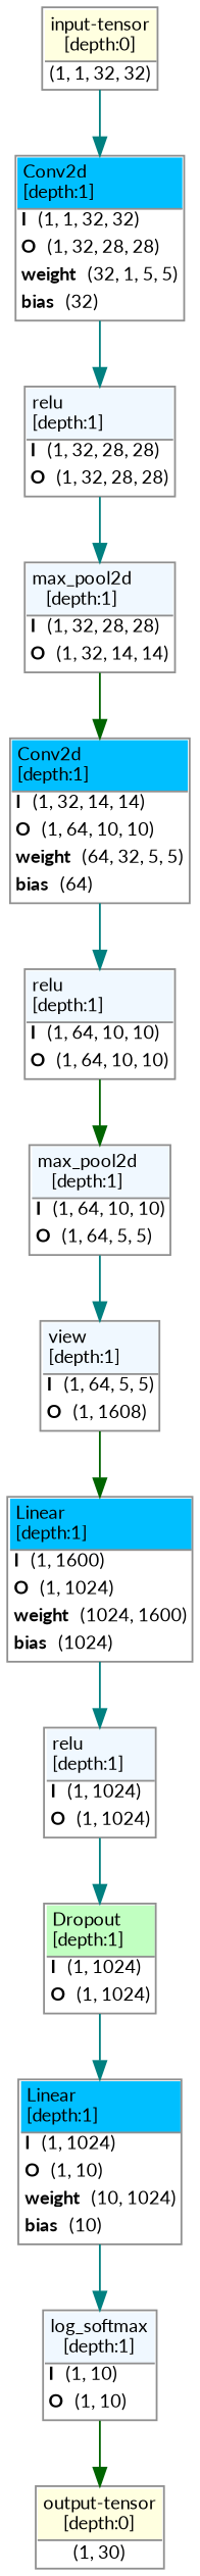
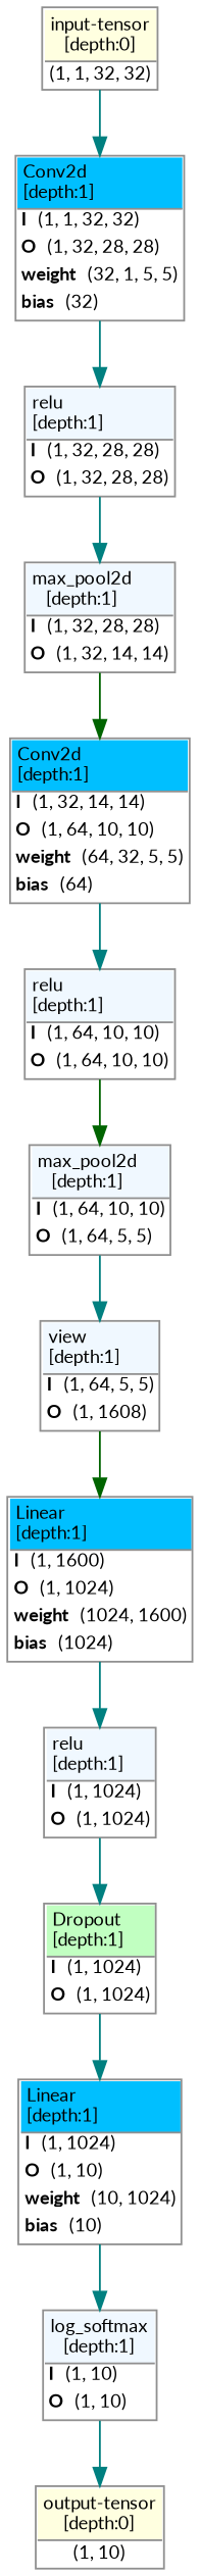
  strict digraph {
    fontname=Lato
    ordering=in
    rankdir=TB
    node [align=left color="#909090" fillcolor="#ffffff90" fontname=Lato fontsize=10 margin=0 ranksep=0.1 shape=plaintext style=filled]
    edge [color=teal fontname=Lato fontsize=10]
    n1 [height=0.2 label=<                     <TABLE BORDER="1" CELLBORDER="0"                     CELLSPACING="0" CELLPADDING="2">                         <TR>                             <TD BGCOLOR="lightyellow" ALIGN="LEFT"                             BORDER="1" SIDES="B"                             >input-tensor<BR ALIGN="LEFT"/>[depth:0]</TD>                         </TR>                         <TR>                             <TD>(1, 1, 32, 32)</TD>                         </TR>                                              </TABLE>>]
    n2 [height=0.2 label=<                     <TABLE BORDER="1" CELLBORDER="0"                     CELLSPACING="0" CELLPADDING="2">                         <TR>                             <TD BGCOLOR="deepskyblue1" ALIGN="LEFT"                             BORDER="1" SIDES="B"                             >Conv2d<BR ALIGN="LEFT"/>[depth:1]</TD>                         </TR>                         <TR>                             <TD ALIGN="LEFT"><B>I</B> (1, 1, 32, 32)</TD>                         </TR>                         <TR>                             <TD ALIGN="LEFT"><B>O</B> (1, 32, 28, 28)</TD>                         </TR>                                         <TR>                     <TD ALIGN="LEFT"><B>weight</B> (32, 1, 5, 5)</TD>                 </TR>                 <TR>                     <TD ALIGN="LEFT"><B>bias</B> (32)</TD>                 </TR>                     </TABLE>>]
    n3 [height=0.2 label=<                     <TABLE BORDER="1" CELLBORDER="0"                     CELLSPACING="0" CELLPADDING="2">                         <TR>                             <TD BGCOLOR="aliceblue" ALIGN="LEFT"                             BORDER="1" SIDES="B"                             >relu<BR ALIGN="LEFT"/>[depth:1]</TD>                         </TR>                         <TR>                             <TD ALIGN="LEFT"><B>I</B> (1, 32, 28, 28)</TD>                         </TR>                         <TR>                             <TD ALIGN="LEFT"><B>O</B> (1, 32, 28, 28)</TD>                         </TR>                                              </TABLE>>]
    n4 [height=0.2 label=<                     <TABLE BORDER="1" CELLBORDER="0"                     CELLSPACING="0" CELLPADDING="2">                         <TR>                             <TD BGCOLOR="aliceblue" ALIGN="LEFT"                             BORDER="1" SIDES="B"                             >max_pool2d<BR ALIGN="LEFT"/>[depth:1]</TD>                         </TR>                         <TR>                             <TD ALIGN="LEFT"><B>I</B> (1, 32, 28, 28)</TD>                         </TR>                         <TR>                             <TD ALIGN="LEFT"><B>O</B> (1, 32, 14, 14)</TD>                         </TR>                                              </TABLE>>]
    n5 [height=0.2 label=<                     <TABLE BORDER="1" CELLBORDER="0"                     CELLSPACING="0" CELLPADDING="2">                         <TR>                             <TD BGCOLOR="deepskyblue1" ALIGN="LEFT"                             BORDER="1" SIDES="B"                             >Conv2d<BR ALIGN="LEFT"/>[depth:1]</TD>                         </TR>                         <TR>                             <TD ALIGN="LEFT"><B>I</B> (1, 32, 14, 14)</TD>                         </TR>                         <TR>                             <TD ALIGN="LEFT"><B>O</B> (1, 64, 10, 10)</TD>                         </TR>                                         <TR>                     <TD ALIGN="LEFT"><B>weight</B> (64, 32, 5, 5)</TD>                 </TR>                 <TR>                     <TD ALIGN="LEFT"><B>bias</B> (64)</TD>                 </TR>                     </TABLE>>]
    n6 [height=0.2 label=<                     <TABLE BORDER="1" CELLBORDER="0"                     CELLSPACING="0" CELLPADDING="2">                         <TR>                             <TD BGCOLOR="aliceblue" ALIGN="LEFT"                             BORDER="1" SIDES="B"                             >relu<BR ALIGN="LEFT"/>[depth:1]</TD>                         </TR>                         <TR>                             <TD ALIGN="LEFT"><B>I</B> (1, 64, 10, 10)</TD>                         </TR>                         <TR>                             <TD ALIGN="LEFT"><B>O</B> (1, 64, 10, 10)</TD>                         </TR>                                              </TABLE>>]
    n7 [height=0.2 label=<                     <TABLE BORDER="1" CELLBORDER="0"                     CELLSPACING="0" CELLPADDING="2">                         <TR>                             <TD BGCOLOR="aliceblue" ALIGN="LEFT"                             BORDER="1" SIDES="B"                             >max_pool2d<BR ALIGN="LEFT"/>[depth:1]</TD>                         </TR>                         <TR>                             <TD ALIGN="LEFT"><B>I</B> (1, 64, 10, 10)</TD>                         </TR>                         <TR>                             <TD ALIGN="LEFT"><B>O</B> (1, 64, 5, 5)</TD>                         </TR>                                              </TABLE>>]
    n8 [height=0.2 label=<                     <TABLE BORDER="1" CELLBORDER="0"                     CELLSPACING="0" CELLPADDING="2">                         <TR>                             <TD BGCOLOR="aliceblue" ALIGN="LEFT"                             BORDER="1" SIDES="B"                             >view<BR ALIGN="LEFT"/>[depth:1]</TD>                         </TR>                         <TR>                             <TD ALIGN="LEFT"><B>I</B> (1, 64, 5, 5)</TD>                         </TR>                         <TR>                             <TD ALIGN="LEFT"><B>O</B> (1, 1608)</TD>                         </TR>                                              </TABLE>>]
    n9 [height=0.2 label=<                     <TABLE BORDER="1" CELLBORDER="0"                     CELLSPACING="0" CELLPADDING="2">                         <TR>                             <TD BGCOLOR="deepskyblue1" ALIGN="LEFT"                             BORDER="1" SIDES="B"                             >Linear<BR ALIGN="LEFT"/>[depth:1]</TD>                         </TR>                         <TR>                             <TD ALIGN="LEFT"><B>I</B> (1, 1600)</TD>                         </TR>                         <TR>                             <TD ALIGN="LEFT"><B>O</B> (1, 1024)</TD>                         </TR>                                         <TR>                     <TD ALIGN="LEFT"><B>weight</B> (1024, 1600)</TD>                 </TR>                 <TR>                     <TD ALIGN="LEFT"><B>bias</B> (1024)</TD>                 </TR>                     </TABLE>>]
    n10 [height=0.2 label=<                     <TABLE BORDER="1" CELLBORDER="0"                     CELLSPACING="0" CELLPADDING="2">                         <TR>                             <TD BGCOLOR="aliceblue" ALIGN="LEFT"                             BORDER="1" SIDES="B"                             >relu<BR ALIGN="LEFT"/>[depth:1]</TD>                         </TR>                         <TR>                             <TD ALIGN="LEFT"><B>I</B> (1, 1024)</TD>                         </TR>                         <TR>                             <TD ALIGN="LEFT"><B>O</B> (1, 1024)</TD>                         </TR>                                              </TABLE>>]
    n11 [height=0.2 label=<                     <TABLE BORDER="1" CELLBORDER="0"                     CELLSPACING="0" CELLPADDING="2">                         <TR>                             <TD BGCOLOR="darkseagreen1" ALIGN="LEFT"                             BORDER="1" SIDES="B"                             >Dropout<BR ALIGN="LEFT"/>[depth:1]</TD>                         </TR>                         <TR>                             <TD ALIGN="LEFT"><B>I</B> (1, 1024)</TD>                         </TR>                         <TR>                             <TD ALIGN="LEFT"><B>O</B> (1, 1024)</TD>                         </TR>                                              </TABLE>>]
    n12 [height=0.2 label=<                     <TABLE BORDER="1" CELLBORDER="0"                     CELLSPACING="0" CELLPADDING="2">                         <TR>                             <TD BGCOLOR="deepskyblue1" ALIGN="LEFT"                             BORDER="1" SIDES="B"                             >Linear<BR ALIGN="LEFT"/>[depth:1]</TD>                         </TR>                         <TR>                             <TD ALIGN="LEFT"><B>I</B> (1, 1024)</TD>                         </TR>                         <TR>                             <TD ALIGN="LEFT"><B>O</B> (1, 10)</TD>                         </TR>                                         <TR>                     <TD ALIGN="LEFT"><B>weight</B> (10, 1024)</TD>                 </TR>                 <TR>                     <TD ALIGN="LEFT"><B>bias</B> (10)</TD>                 </TR>                     </TABLE>>]
    n13 [height=0.2 label=<                     <TABLE BORDER="1" CELLBORDER="0"                     CELLSPACING="0" CELLPADDING="2">                         <TR>                             <TD BGCOLOR="aliceblue" ALIGN="LEFT"                             BORDER="1" SIDES="B"                             >log_softmax<BR ALIGN="LEFT"/>[depth:1]</TD>                         </TR>                         <TR>                             <TD ALIGN="LEFT"><B>I</B> (1, 10)</TD>                         </TR>                         <TR>                             <TD ALIGN="LEFT"><B>O</B> (1, 10)</TD>                         </TR>                                              </TABLE>>]
-   n14 [height=0.2 label=<                     <TABLE BORDER="1" CELLBORDER="0"                     CELLSPACING="0" CELLPADDING="2">                         <TR>                             <TD BGCOLOR="lightyellow" ALIGN="LEFT"                             BORDER="1" SIDES="B"                             >output-tensor<BR ALIGN="LEFT"/>[depth:0]</TD>                         </TR>                         <TR>                             <TD>(1, 30)</TD>                         </TR>                                              </TABLE>>]
+   n14 [height=0.2 label=<                     <TABLE BORDER="1" CELLBORDER="0"                     CELLSPACING="0" CELLPADDING="2">                         <TR>                             <TD BGCOLOR="lightyellow" ALIGN="LEFT"                             BORDER="1" SIDES="B"                             >output-tensor<BR ALIGN="LEFT"/>[depth:0]</TD>                         </TR>                         <TR>                             <TD>(1, 10)</TD>                         </TR>                                              </TABLE>>]
    n1 -> n2
    n2 -> n3
    n3 -> n4
    n4 -> n5 [color=darkgreen]
    n5 -> n6
    n6 -> n7 [color=darkgreen]
    n7 -> n8
    n8 -> n9 [color=darkgreen]
    n9 -> n10
    n10 -> n11
    n11 -> n12
    n12 -> n13
-   n13 -> n14 [color=darkgreen]
+   n13 -> n14
  }
